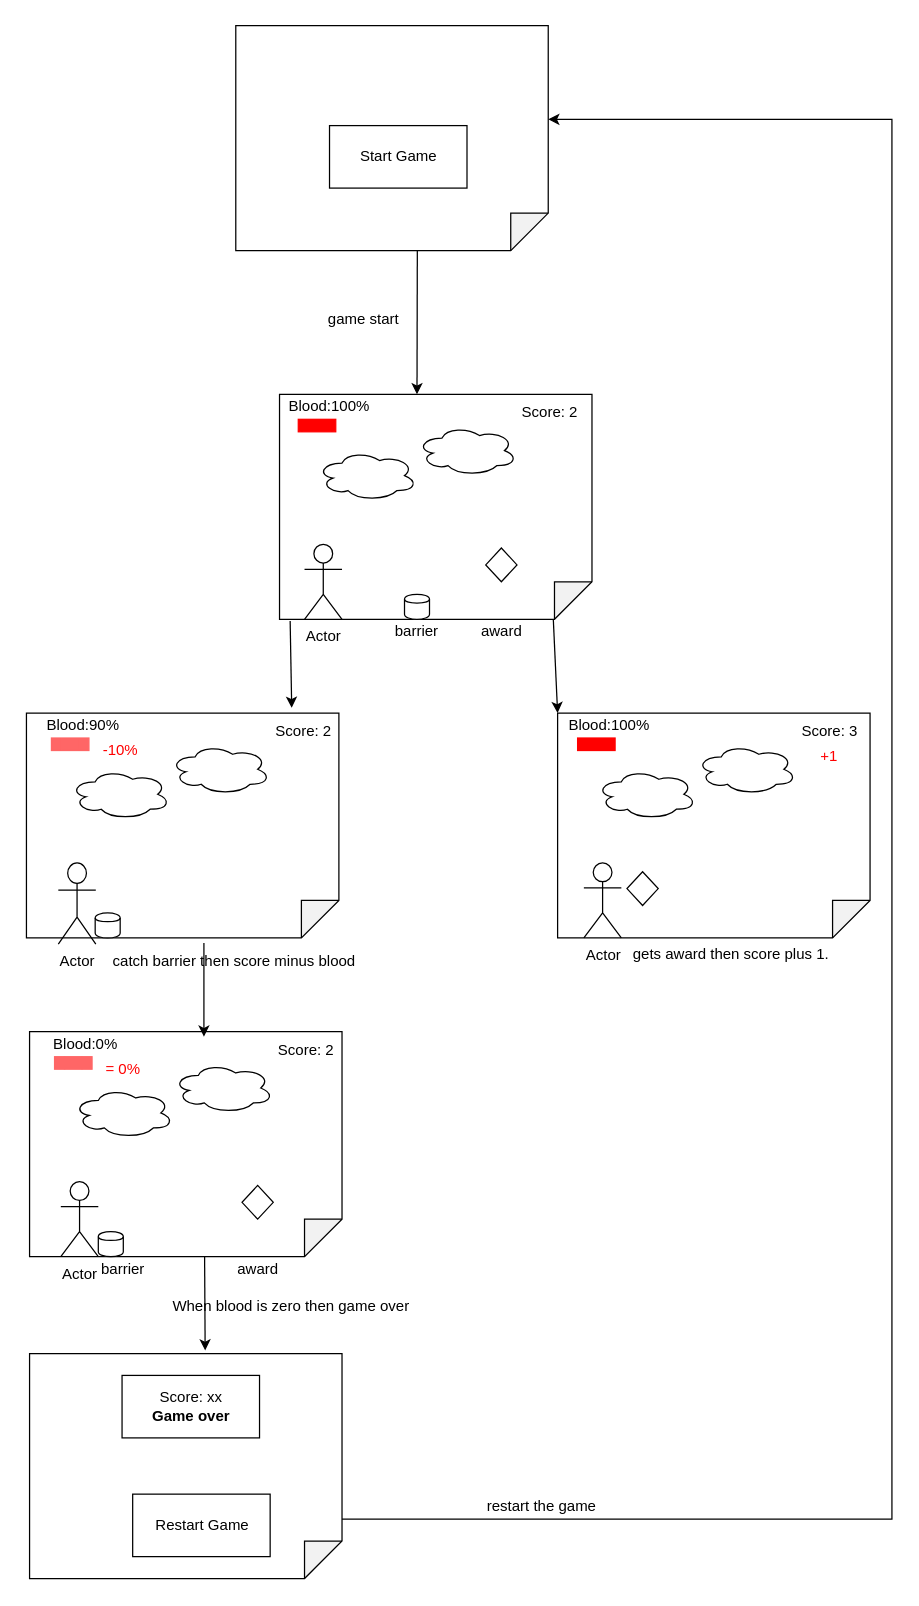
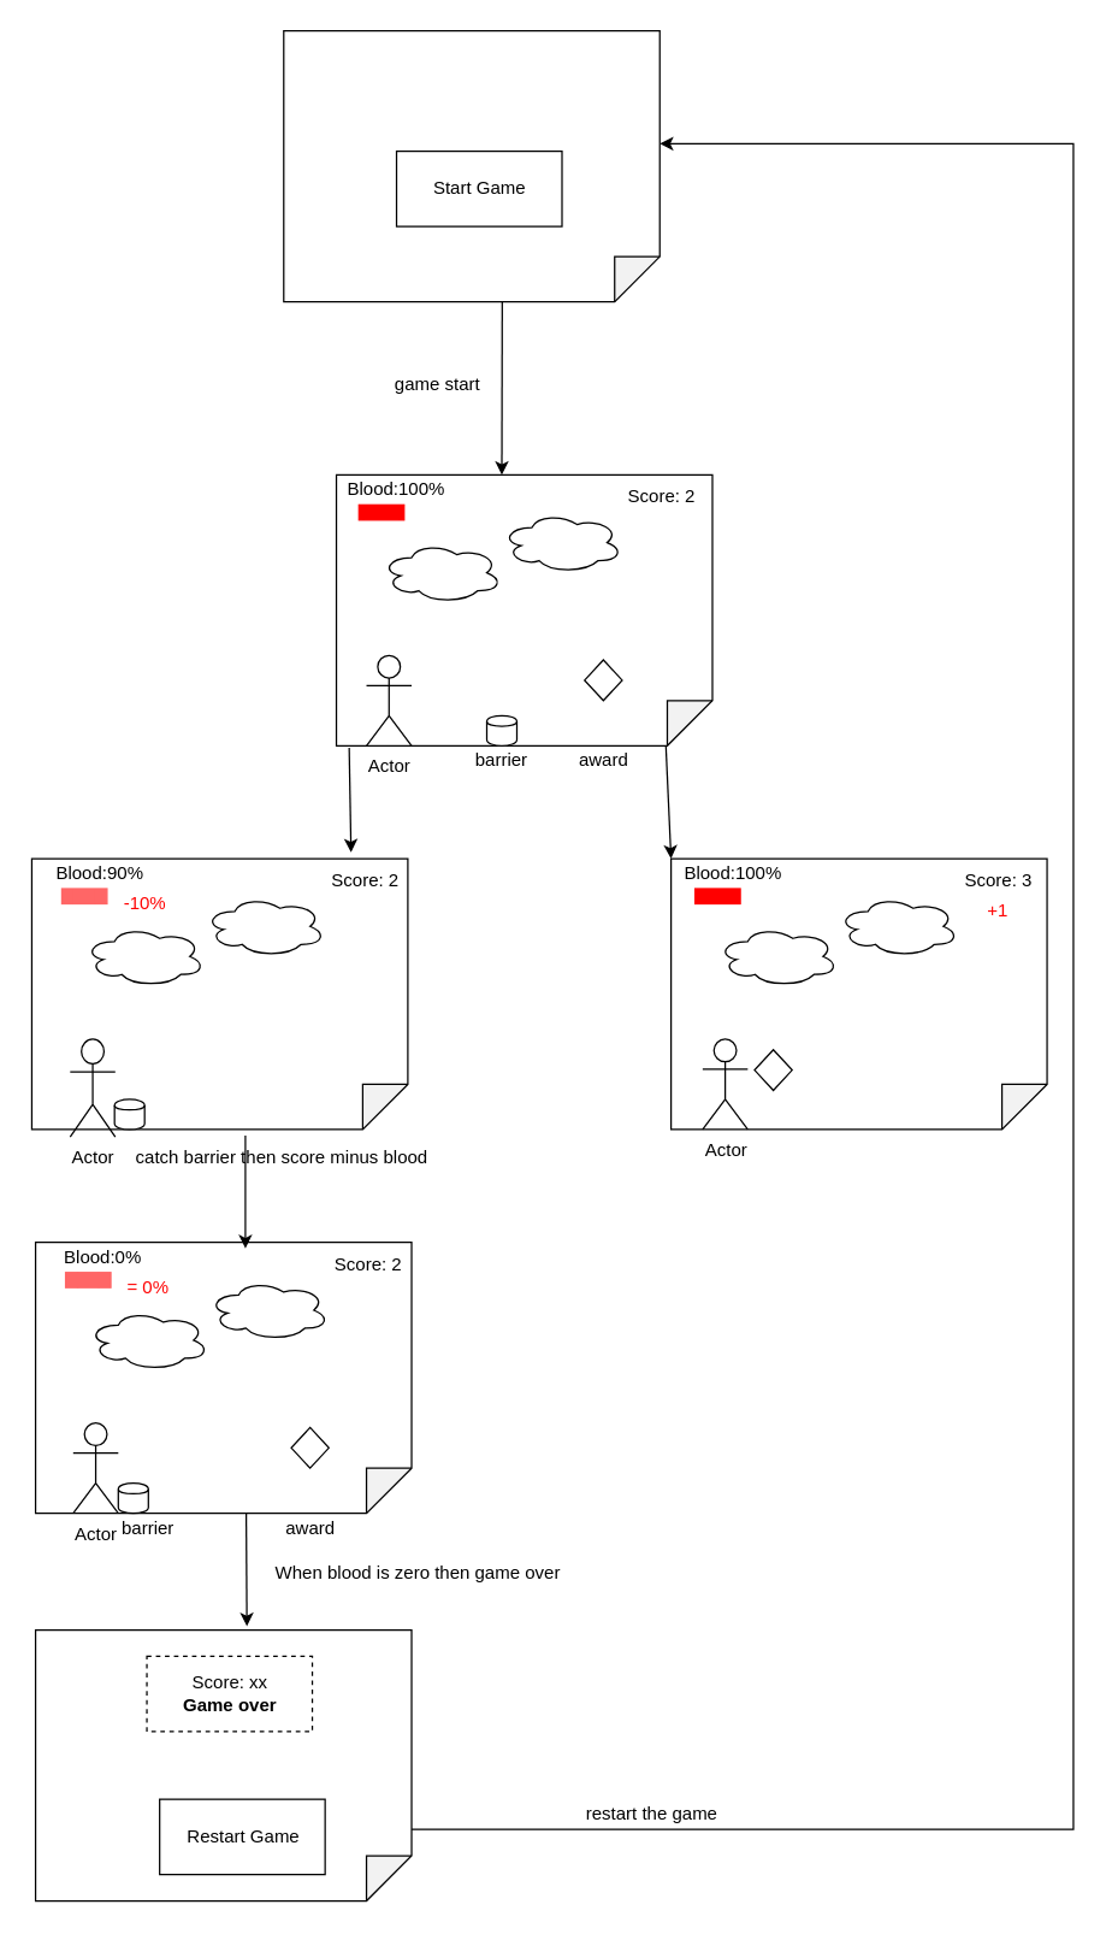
  <mxCell id="0" />
  <mxCell id="1" parent="0" />
  <mxCell id="2" value="" style="shape=note;whiteSpace=wrap;html=1;backgroundOutline=1;darkOpacity=0.05;direction=south;" parent="1" vertex="1"><mxGeometry x="20.5" y="570" width="250" height="180" as="geometry" /></mxCell>
  <mxCell id="3" value="" style="shape=note;whiteSpace=wrap;html=1;backgroundOutline=1;darkOpacity=0.05;direction=south;" parent="1" vertex="1"><mxGeometry x="188" y="20" width="250" height="180" as="geometry" /></mxCell>
  <mxCell id="4" value="Start Game" style="html=1;" parent="1" vertex="1"><mxGeometry x="263" y="100" width="110" height="50" as="geometry" /></mxCell>
  <mxCell id="5" style="edgeStyle=orthogonalEdgeStyle;rounded=0;orthogonalLoop=1;jettySize=auto;html=1;entryX=0;entryY=0;entryDx=75;entryDy=0;entryPerimeter=0;" parent="1" source="6" target="3" edge="1"><mxGeometry relative="1" as="geometry"><Array as="points"><mxPoint x="713" y="1215" /><mxPoint x="713" y="95" /></Array></mxGeometry></mxCell>
  <mxCell id="6" value="" style="shape=note;whiteSpace=wrap;html=1;backgroundOutline=1;darkOpacity=0.05;direction=south;" parent="1" vertex="1"><mxGeometry x="23" y="1082.5" width="250" height="180" as="geometry" /></mxCell>
  <mxCell id="7" value="Restart Game&lt;br&gt;" style="html=1;" parent="1" vertex="1"><mxGeometry x="105.5" y="1195" width="110" height="50" as="geometry" /></mxCell>
- <mxCell id="8" value="Score: xx&lt;br&gt;&lt;b&gt;Game over&lt;/b&gt;" style="html=1;" parent="1" vertex="1"><mxGeometry x="97" y="1100" width="110" height="50" as="geometry" /></mxCell>
+ <mxCell id="8" value="Score: xx&lt;br&gt;&lt;b&gt;Game over&lt;/b&gt;" style="html=1;dashed=1;" parent="1" vertex="1"><mxGeometry x="97" y="1100" width="110" height="50" as="geometry" /></mxCell>
  <mxCell id="9" value="" style="shape=note;whiteSpace=wrap;html=1;backgroundOutline=1;darkOpacity=0.05;direction=south;" parent="1" vertex="1"><mxGeometry x="223" y="315" width="250" height="180" as="geometry" /></mxCell>
  <mxCell id="10" value="" style="ellipse;shape=cloud;whiteSpace=wrap;html=1;" parent="1" vertex="1"><mxGeometry x="253" y="360" width="80" height="40" as="geometry" /></mxCell>
  <mxCell id="11" value="Actor" style="shape=umlActor;verticalLabelPosition=bottom;labelBackgroundColor=#ffffff;verticalAlign=top;html=1;outlineConnect=0;" parent="1" vertex="1"><mxGeometry x="243" y="435" width="30" height="60" as="geometry" /></mxCell>
  <mxCell id="12" value="" style="ellipse;shape=cloud;whiteSpace=wrap;html=1;" parent="1" vertex="1"><mxGeometry x="333" y="340" width="80" height="40" as="geometry" /></mxCell>
  <mxCell id="13" value="" style="shape=cylinder;whiteSpace=wrap;html=1;boundedLbl=1;backgroundOutline=1;" parent="1" vertex="1"><mxGeometry x="323" y="475" width="20" height="20" as="geometry" /></mxCell>
  <mxCell id="14" value="" style="rhombus;whiteSpace=wrap;html=1;" parent="1" vertex="1"><mxGeometry x="388" y="438" width="25" height="27" as="geometry" /></mxCell>
  <mxCell id="15" value="barrier" style="text;html=1;strokeColor=none;fillColor=none;align=center;verticalAlign=middle;whiteSpace=wrap;rounded=0;" parent="1" vertex="1"><mxGeometry x="313" y="495" width="40" height="20" as="geometry" /></mxCell>
  <mxCell id="16" value="award" style="text;html=1;strokeColor=none;fillColor=none;align=center;verticalAlign=middle;whiteSpace=wrap;rounded=0;" parent="1" vertex="1"><mxGeometry x="380.5" y="495" width="40" height="20" as="geometry" /></mxCell>
  <mxCell id="17" value="Score: 2" style="text;html=1;strokeColor=none;fillColor=none;align=center;verticalAlign=middle;whiteSpace=wrap;rounded=0;" parent="1" vertex="1"><mxGeometry x="413" y="320" width="53" height="20" as="geometry" /></mxCell>
  <mxCell id="18" value="game start" style="text;html=1;strokeColor=none;fillColor=none;align=center;verticalAlign=middle;whiteSpace=wrap;rounded=0;direction=south;" parent="1" vertex="1"><mxGeometry x="253" y="225" width="75" height="60" as="geometry" /></mxCell>
  <mxCell id="19" value="" style="shape=process;whiteSpace=wrap;html=1;backgroundOutline=1;fillColor=#FF0000;strokeColor=#FF0000;" parent="1" vertex="1"><mxGeometry x="238" y="335" width="30" height="10" as="geometry" /></mxCell>
  <mxCell id="20" value="Blood:100%&lt;br&gt;" style="text;html=1;strokeColor=none;fillColor=none;align=center;verticalAlign=middle;whiteSpace=wrap;rounded=0;" parent="1" vertex="1"><mxGeometry x="233" y="315" width="60" height="20" as="geometry" /></mxCell>
  <mxCell id="21" value="" style="ellipse;shape=cloud;whiteSpace=wrap;html=1;" parent="1" vertex="1"><mxGeometry x="55.5" y="615" width="80" height="40" as="geometry" /></mxCell>
  <mxCell id="22" value="Actor" style="shape=umlActor;verticalLabelPosition=bottom;labelBackgroundColor=#ffffff;verticalAlign=top;html=1;outlineConnect=0;" parent="1" vertex="1"><mxGeometry x="46" y="690" width="30" height="65" as="geometry" /></mxCell>
  <mxCell id="23" value="" style="ellipse;shape=cloud;whiteSpace=wrap;html=1;" parent="1" vertex="1"><mxGeometry x="135.5" y="595" width="80" height="40" as="geometry" /></mxCell>
  <mxCell id="24" value="" style="shape=cylinder;whiteSpace=wrap;html=1;boundedLbl=1;backgroundOutline=1;" parent="1" vertex="1"><mxGeometry x="75.5" y="730" width="20" height="20" as="geometry" /></mxCell>
  <mxCell id="25" value="catch barrier then score minus blood" style="text;html=1;strokeColor=none;fillColor=none;align=center;verticalAlign=middle;whiteSpace=wrap;rounded=0;" parent="1" vertex="1"><mxGeometry x="61" y="759" width="252" height="20" as="geometry" /></mxCell>
  <mxCell id="26" value="Score: 2" style="text;html=1;strokeColor=none;fillColor=none;align=center;verticalAlign=middle;whiteSpace=wrap;rounded=0;" parent="1" vertex="1"><mxGeometry x="215.5" y="575" width="53" height="20" as="geometry" /></mxCell>
  <mxCell id="27" value="" style="shape=process;whiteSpace=wrap;html=1;backgroundOutline=1;fillColor=#FF6666;strokeColor=#FF6666;size=0.275;" parent="1" vertex="1"><mxGeometry x="40.5" y="590" width="30" height="10" as="geometry" /></mxCell>
  <mxCell id="28" value="Blood:90%&lt;br&gt;" style="text;html=1;strokeColor=none;fillColor=none;align=center;verticalAlign=middle;whiteSpace=wrap;rounded=0;" parent="1" vertex="1"><mxGeometry x="35.5" y="570" width="60" height="20" as="geometry" /></mxCell>
  <mxCell id="29" value="" style="shape=note;whiteSpace=wrap;html=1;backgroundOutline=1;darkOpacity=0.05;direction=south;fillColor=#FFFFFF;" parent="1" vertex="1"><mxGeometry x="445.5" y="570" width="250" height="180" as="geometry" /></mxCell>
  <mxCell id="30" value="" style="ellipse;shape=cloud;whiteSpace=wrap;html=1;" parent="1" vertex="1"><mxGeometry x="476.5" y="615" width="80" height="40" as="geometry" /></mxCell>
  <mxCell id="31" value="Actor" style="shape=umlActor;verticalLabelPosition=bottom;labelBackgroundColor=#ffffff;verticalAlign=top;html=1;outlineConnect=0;" parent="1" vertex="1"><mxGeometry x="466.5" y="690" width="30" height="60" as="geometry" /></mxCell>
  <mxCell id="32" value="" style="ellipse;shape=cloud;whiteSpace=wrap;html=1;" parent="1" vertex="1"><mxGeometry x="556.5" y="595" width="80" height="40" as="geometry" /></mxCell>
  <mxCell id="33" value="" style="rhombus;whiteSpace=wrap;html=1;" parent="1" vertex="1"><mxGeometry x="501" y="697" width="25" height="27" as="geometry" /></mxCell>
- <mxCell id="34" value="gets award then score plus 1." style="text;html=1;strokeColor=none;fillColor=none;align=center;verticalAlign=middle;whiteSpace=wrap;rounded=0;" parent="1" vertex="1"><mxGeometry x="501" y="753" width="167" height="20" as="geometry" /></mxCell>
  <mxCell id="35" value="Score: 3" style="text;html=1;strokeColor=none;fillColor=none;align=center;verticalAlign=middle;whiteSpace=wrap;rounded=0;" parent="1" vertex="1"><mxGeometry x="636.5" y="575" width="53" height="20" as="geometry" /></mxCell>
  <mxCell id="36" value="" style="shape=process;whiteSpace=wrap;html=1;backgroundOutline=1;fillColor=#FF0000;strokeColor=#FF0000;" parent="1" vertex="1"><mxGeometry x="461.5" y="590" width="30" height="10" as="geometry" /></mxCell>
  <mxCell id="37" value="Blood:100%&lt;br&gt;" style="text;html=1;strokeColor=none;fillColor=none;align=center;verticalAlign=middle;whiteSpace=wrap;rounded=0;" parent="1" vertex="1"><mxGeometry x="456.5" y="570" width="60" height="20" as="geometry" /></mxCell>
  <mxCell id="38" value="" style="endArrow=classic;html=1;exitX=1.001;exitY=0.419;exitDx=0;exitDy=0;exitPerimeter=0;" parent="1" source="3" edge="1"><mxGeometry width="50" height="50" relative="1" as="geometry"><mxPoint x="283" y="252.5" as="sourcePoint" /><mxPoint x="333" y="315" as="targetPoint" /><Array as="points"><mxPoint x="333" y="315" /></Array></mxGeometry></mxCell>
  <mxCell id="39" value="&lt;font color=&quot;#ff0000&quot;&gt;+1&lt;/font&gt;" style="text;html=1;strokeColor=none;fillColor=none;align=center;verticalAlign=middle;whiteSpace=wrap;rounded=0;" parent="1" vertex="1"><mxGeometry x="643" y="595" width="40" height="20" as="geometry" /></mxCell>
  <mxCell id="40" value="&lt;font color=&quot;#ff0000&quot;&gt;-10%&lt;/font&gt;" style="text;html=1;strokeColor=none;fillColor=none;align=center;verticalAlign=middle;whiteSpace=wrap;rounded=0;" parent="1" vertex="1"><mxGeometry x="75.5" y="590" width="40" height="20" as="geometry" /></mxCell>
  <mxCell id="41" value="" style="endArrow=classic;html=1;entryX=-0.023;entryY=0.151;entryDx=0;entryDy=0;entryPerimeter=0;exitX=1.008;exitY=0.966;exitDx=0;exitDy=0;exitPerimeter=0;" parent="1" source="9" target="2" edge="1"><mxGeometry width="50" height="50" relative="1" as="geometry"><mxPoint x="213" y="520" as="sourcePoint" /><mxPoint x="263" y="470" as="targetPoint" /></mxGeometry></mxCell>
  <mxCell id="42" value="" style="endArrow=classic;html=1;exitX=1;exitY=1;exitDx=0;exitDy=0;exitPerimeter=0;entryX=0;entryY=1;entryDx=0;entryDy=0;entryPerimeter=0;" parent="1" target="29" edge="1"><mxGeometry width="50" height="50" relative="1" as="geometry"><mxPoint x="442.048" y="494.857" as="sourcePoint" /><mxPoint x="503" y="570" as="targetPoint" /></mxGeometry></mxCell>
  <mxCell id="43" value="" style="shape=note;whiteSpace=wrap;html=1;backgroundOutline=1;darkOpacity=0.05;direction=south;" parent="1" vertex="1"><mxGeometry x="23" y="825" width="250" height="180" as="geometry" /></mxCell>
  <mxCell id="44" value="" style="ellipse;shape=cloud;whiteSpace=wrap;html=1;" parent="1" vertex="1"><mxGeometry x="58" y="870" width="80" height="40" as="geometry" /></mxCell>
  <mxCell id="45" value="Actor" style="shape=umlActor;verticalLabelPosition=bottom;labelBackgroundColor=#ffffff;verticalAlign=top;html=1;outlineConnect=0;" parent="1" vertex="1"><mxGeometry x="48" y="945" width="30" height="60" as="geometry" /></mxCell>
  <mxCell id="46" value="" style="ellipse;shape=cloud;whiteSpace=wrap;html=1;" parent="1" vertex="1"><mxGeometry x="138" y="850" width="80" height="40" as="geometry" /></mxCell>
  <mxCell id="47" value="" style="shape=cylinder;whiteSpace=wrap;html=1;boundedLbl=1;backgroundOutline=1;" parent="1" vertex="1"><mxGeometry x="78" y="985" width="20" height="20" as="geometry" /></mxCell>
  <mxCell id="48" value="" style="rhombus;whiteSpace=wrap;html=1;" parent="1" vertex="1"><mxGeometry x="193" y="948" width="25" height="27" as="geometry" /></mxCell>
  <mxCell id="49" value="barrier" style="text;html=1;strokeColor=none;fillColor=none;align=center;verticalAlign=middle;whiteSpace=wrap;rounded=0;" parent="1" vertex="1"><mxGeometry x="78" y="1005" width="40" height="20" as="geometry" /></mxCell>
  <mxCell id="50" value="award" style="text;html=1;strokeColor=none;fillColor=none;align=center;verticalAlign=middle;whiteSpace=wrap;rounded=0;" parent="1" vertex="1"><mxGeometry x="185.5" y="1005" width="40" height="20" as="geometry" /></mxCell>
  <mxCell id="51" value="Score: 2" style="text;html=1;strokeColor=none;fillColor=none;align=center;verticalAlign=middle;whiteSpace=wrap;rounded=0;" parent="1" vertex="1"><mxGeometry x="218" y="830" width="53" height="20" as="geometry" /></mxCell>
  <mxCell id="52" value="" style="shape=process;whiteSpace=wrap;html=1;backgroundOutline=1;fillColor=#FF6666;strokeColor=#FF6666;size=0.275;" parent="1" vertex="1"><mxGeometry x="43" y="845" width="30" height="10" as="geometry" /></mxCell>
  <mxCell id="53" value="Blood:0%&lt;br&gt;" style="text;html=1;strokeColor=none;fillColor=none;align=center;verticalAlign=middle;whiteSpace=wrap;rounded=0;" parent="1" vertex="1"><mxGeometry x="38" y="825" width="60" height="20" as="geometry" /></mxCell>
  <mxCell id="54" value="&lt;font color=&quot;#ff0000&quot;&gt;= 0%&lt;/font&gt;" style="text;html=1;strokeColor=none;fillColor=none;align=center;verticalAlign=middle;whiteSpace=wrap;rounded=0;" parent="1" vertex="1"><mxGeometry x="78" y="845" width="40" height="20" as="geometry" /></mxCell>
  <mxCell id="55" value="" style="endArrow=classic;html=1;entryX=0.022;entryY=0.442;entryDx=0;entryDy=0;entryPerimeter=0;exitX=1;exitY=1;exitDx=0;exitDy=0;exitPerimeter=0;" parent="1" target="43" edge="1"><mxGeometry width="50" height="50" relative="1" as="geometry"><mxPoint x="162.5" y="754" as="sourcePoint" /><mxPoint x="108.5" y="829" as="targetPoint" /></mxGeometry></mxCell>
  <mxCell id="56" value="" style="endArrow=classic;html=1;exitX=1;exitY=1;exitDx=0;exitDy=0;exitPerimeter=0;" parent="1" edge="1"><mxGeometry width="50" height="50" relative="1" as="geometry"><mxPoint x="163.048" y="1004.857" as="sourcePoint" /><mxPoint x="163.5" y="1080" as="targetPoint" /></mxGeometry></mxCell>
  <mxCell id="57" value="restart the game" style="text;html=1;strokeColor=none;fillColor=none;align=center;verticalAlign=middle;whiteSpace=wrap;rounded=0;" vertex="1" parent="1"><mxGeometry x="373" y="1195" width="120" height="20" as="geometry" /></mxCell>
- <mxCell id="58" value="When blood is zero then game over" style="text;html=1;strokeColor=none;fillColor=none;align=center;verticalAlign=middle;whiteSpace=wrap;rounded=0;" vertex="1" parent="1"><mxGeometry x="115.5" y="1035" width="233" height="20" as="geometry" /></mxCell>
+ <mxCell id="58" value="When blood is zero then game over" style="text;html=1;strokeColor=none;fillColor=none;align=center;verticalAlign=middle;whiteSpace=wrap;rounded=0;" vertex="1" parent="1"><mxGeometry x="160.5" y="1035" width="233" height="20" as="geometry" /></mxCell>
